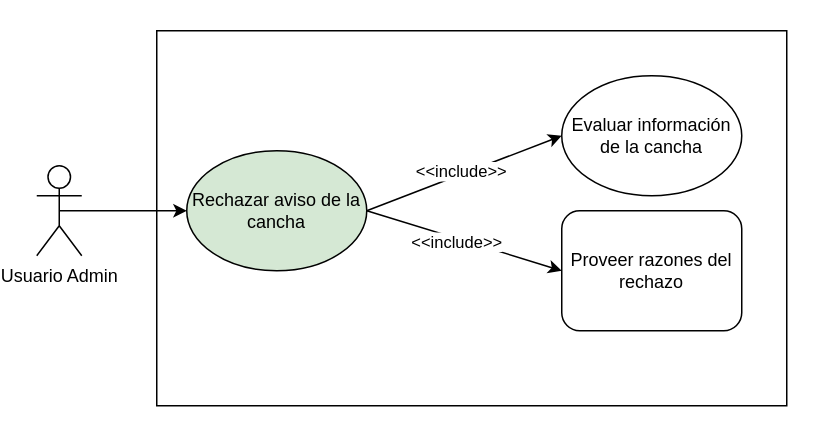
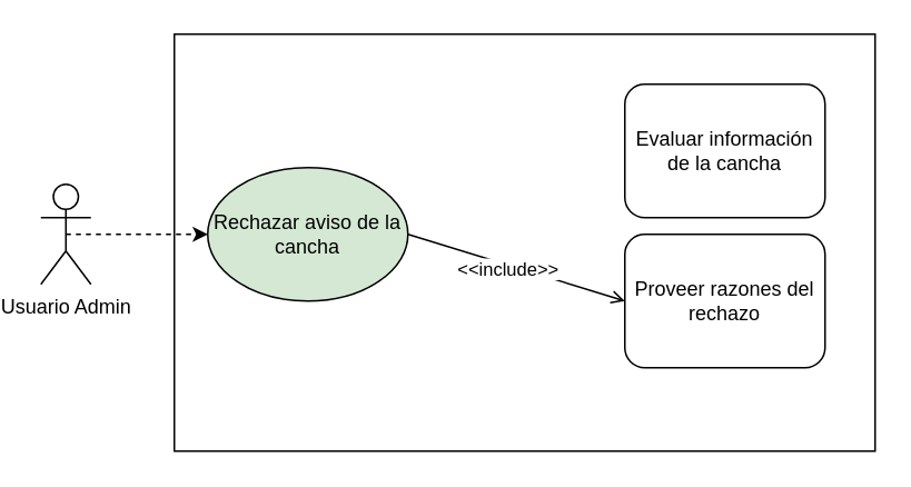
  <mxCell id="0" />
  <mxCell id="1" parent="0" />
  <mxCell id="2" value="" style="rounded=0;whiteSpace=wrap;html=1;" vertex="1" parent="1"><mxGeometry x="100" y="20" width="420" height="250" as="geometry" /></mxCell>
- <mxCell id="3" style="edgeStyle=none;rounded=0;orthogonalLoop=1;jettySize=auto;html=1;exitX=0.5;exitY=0.5;exitDx=0;exitDy=0;exitPerimeter=0;entryX=0;entryY=0.5;entryDx=0;entryDy=0;" edge="1" parent="1" source="4" target="9"><mxGeometry relative="1" as="geometry" /></mxCell>
+ <mxCell id="3" style="edgeStyle=none;rounded=0;orthogonalLoop=1;jettySize=auto;html=1;exitX=0.5;exitY=0.5;exitDx=0;exitDy=0;exitPerimeter=0;entryX=0;entryY=0.5;entryDx=0;entryDy=0;dashed=1;" edge="1" parent="1" source="4" target="9"><mxGeometry relative="1" as="geometry" /></mxCell>
  <mxCell id="4" value="Usuario Admin" style="shape=umlActor;verticalLabelPosition=bottom;verticalAlign=top;html=1;outlineConnect=0;" vertex="1" parent="1"><mxGeometry x="20" y="110" width="30" height="60" as="geometry" /></mxCell>
- <mxCell id="5" style="edgeStyle=none;rounded=0;orthogonalLoop=1;jettySize=auto;html=1;exitX=1;exitY=0.5;exitDx=0;exitDy=0;entryX=0;entryY=0.5;entryDx=0;entryDy=0;" edge="1" parent="1" source="9" target="10"><mxGeometry relative="1" as="geometry" /></mxCell>
- <mxCell id="6" value="&amp;lt;&amp;lt;include&amp;gt;&amp;gt;" style="edgeLabel;html=1;align=center;verticalAlign=middle;resizable=0;points=[];" connectable="0" vertex="1" parent="5"><mxGeometry x="-0.022" y="2" relative="1" as="geometry"><mxPoint as="offset" /></mxGeometry></mxCell>
- <mxCell id="7" style="edgeStyle=none;rounded=0;orthogonalLoop=1;jettySize=auto;html=1;exitX=1;exitY=0.5;exitDx=0;exitDy=0;entryX=0;entryY=0.5;entryDx=0;entryDy=0;" edge="1" parent="1" source="9" target="11"><mxGeometry relative="1" as="geometry" /></mxCell>
+ <mxCell id="7" style="edgeStyle=none;rounded=0;orthogonalLoop=1;jettySize=auto;html=1;exitX=1;exitY=0.5;exitDx=0;exitDy=0;entryX=0;entryY=0.5;entryDx=0;entryDy=0;endArrow=open;" edge="1" parent="1" source="9" target="11"><mxGeometry relative="1" as="geometry" /></mxCell>
  <mxCell id="8" value="&amp;lt;&amp;lt;include&amp;gt;&amp;gt;" style="edgeLabel;html=1;align=center;verticalAlign=middle;resizable=0;points=[];" connectable="0" vertex="1" parent="7"><mxGeometry x="-0.07" y="-1" relative="1" as="geometry"><mxPoint y="1" as="offset" /></mxGeometry></mxCell>
  <mxCell id="9" value="Rechazar aviso de la cancha" style="ellipse;whiteSpace=wrap;html=1;fillColor=#d5e8d4;" vertex="1" parent="1"><mxGeometry x="120" y="100" width="120" height="80" as="geometry" /></mxCell>
- <mxCell id="10" value="Evaluar información de la cancha" style="ellipse;whiteSpace=wrap;html=1;" vertex="1" parent="1"><mxGeometry x="370" y="50" width="120" height="80" as="geometry" /></mxCell>
+ <mxCell id="10" value="Evaluar información de la cancha" style="whiteSpace=wrap;html=1;rounded=1;" vertex="1" parent="1"><mxGeometry x="370" y="50" width="120" height="80" as="geometry" /></mxCell>
  <mxCell id="11" value="Proveer razones del rechazo" style="whiteSpace=wrap;html=1;rounded=1;" vertex="1" parent="1"><mxGeometry x="370" y="140" width="120" height="80" as="geometry" /></mxCell>
